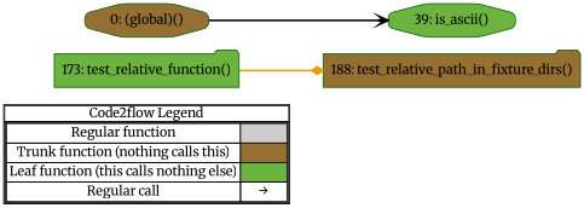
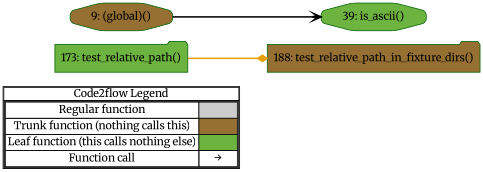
  digraph {
    concentrate=true
    fontname=Merriweather
    rankdir=LR
    splines=ortho
    node [fontname=Merriweather shape=folder color=darkgreen fillcolor="#6db33f" style="rounded,filled"]
    edge [fontname=Merriweather penwidth=2]
-   n1 [label=<         <table cellspacing="0" cellpadding="0" border="1"><tr><td>Code2flow Legend</td></tr><tr><td>         <table cellspacing="0">         <tr><td>Regular function</td><td width="50px" bgcolor='#cccccc'></td></tr>         <tr><td>Trunk function (nothing calls this)</td><td bgcolor='#966F33'></td></tr>         <tr><td>Leaf function (this calls nothing else)</td><td bgcolor='#6db33f'></td></tr>         <tr><td>Regular call</td><td><font color='black'>&#8594;</font></td></tr>         </table></td></tr></table>         > margin=0 shape=none color="" fillcolor="" style=""]
-   n2 [label="173: test_relative_function()"]
+   n1 [label=<         <table cellspacing="0" cellpadding="0" border="1"><tr><td>Code2flow Legend</td></tr><tr><td>         <table cellspacing="0">         <tr><td>Regular function</td><td width="50px" bgcolor='#cccccc'></td></tr>         <tr><td>Trunk function (nothing calls this)</td><td bgcolor='#966F33'></td></tr>         <tr><td>Leaf function (this calls nothing else)</td><td bgcolor='#6db33f'></td></tr>         <tr><td>Function call</td><td><font color='black'>&#8594;</font></td></tr>         </table></td></tr></table>         > margin=0 shape=none color="" fillcolor="" style=""]
+   n2 [label="173: test_relative_path()"]
    n3 [fillcolor="#966F33" label="188: test_relative_path_in_fixture_dirs()"]
-   n4 [fillcolor="#966F33" label="0: (global)()" shape=octagon]
+   n4 [fillcolor="#966F33" label="9: (global)()" shape=octagon]
    n5 [label="39: is_ascii()" shape=octagon]
    subgraph sub_1 {
      label=legend
      rank=min
      n1
    }
    subgraph sub_2 {
      label="File: fixtures_regress.tests"
      style=dotted
      n4
      n5
      subgraph sub_3 {
        label="Class: TestFixtures"
        style=dotted
        n2
        n3
      }
    }
    n2 -> n3 [arrowhead=diamond color="#E69F00"]
    n4 -> n5 [arrowhead=vee color="#000000"]
  }
